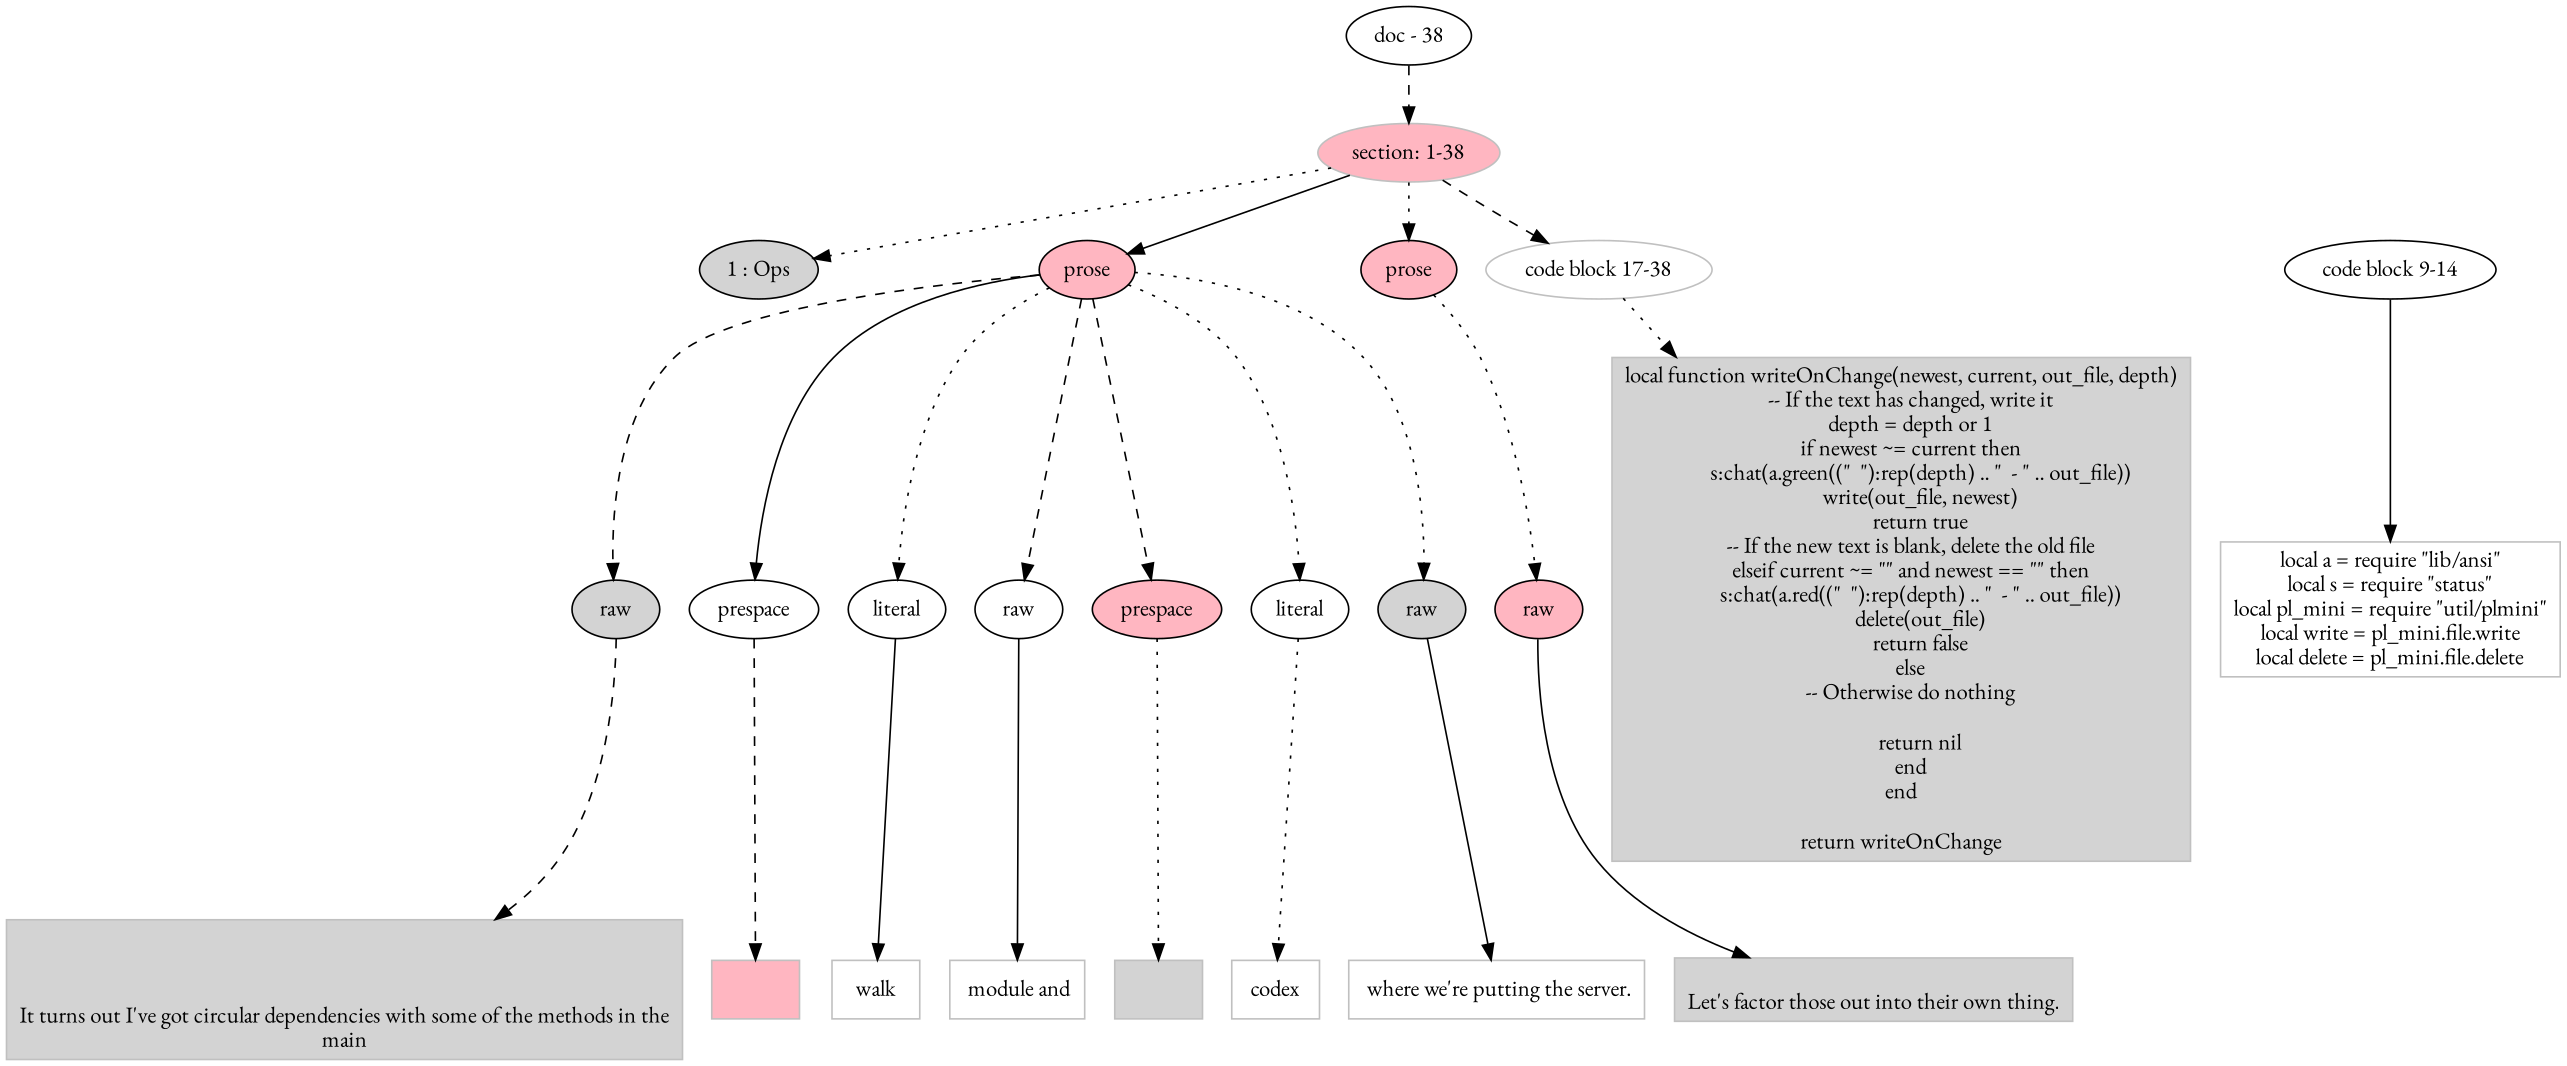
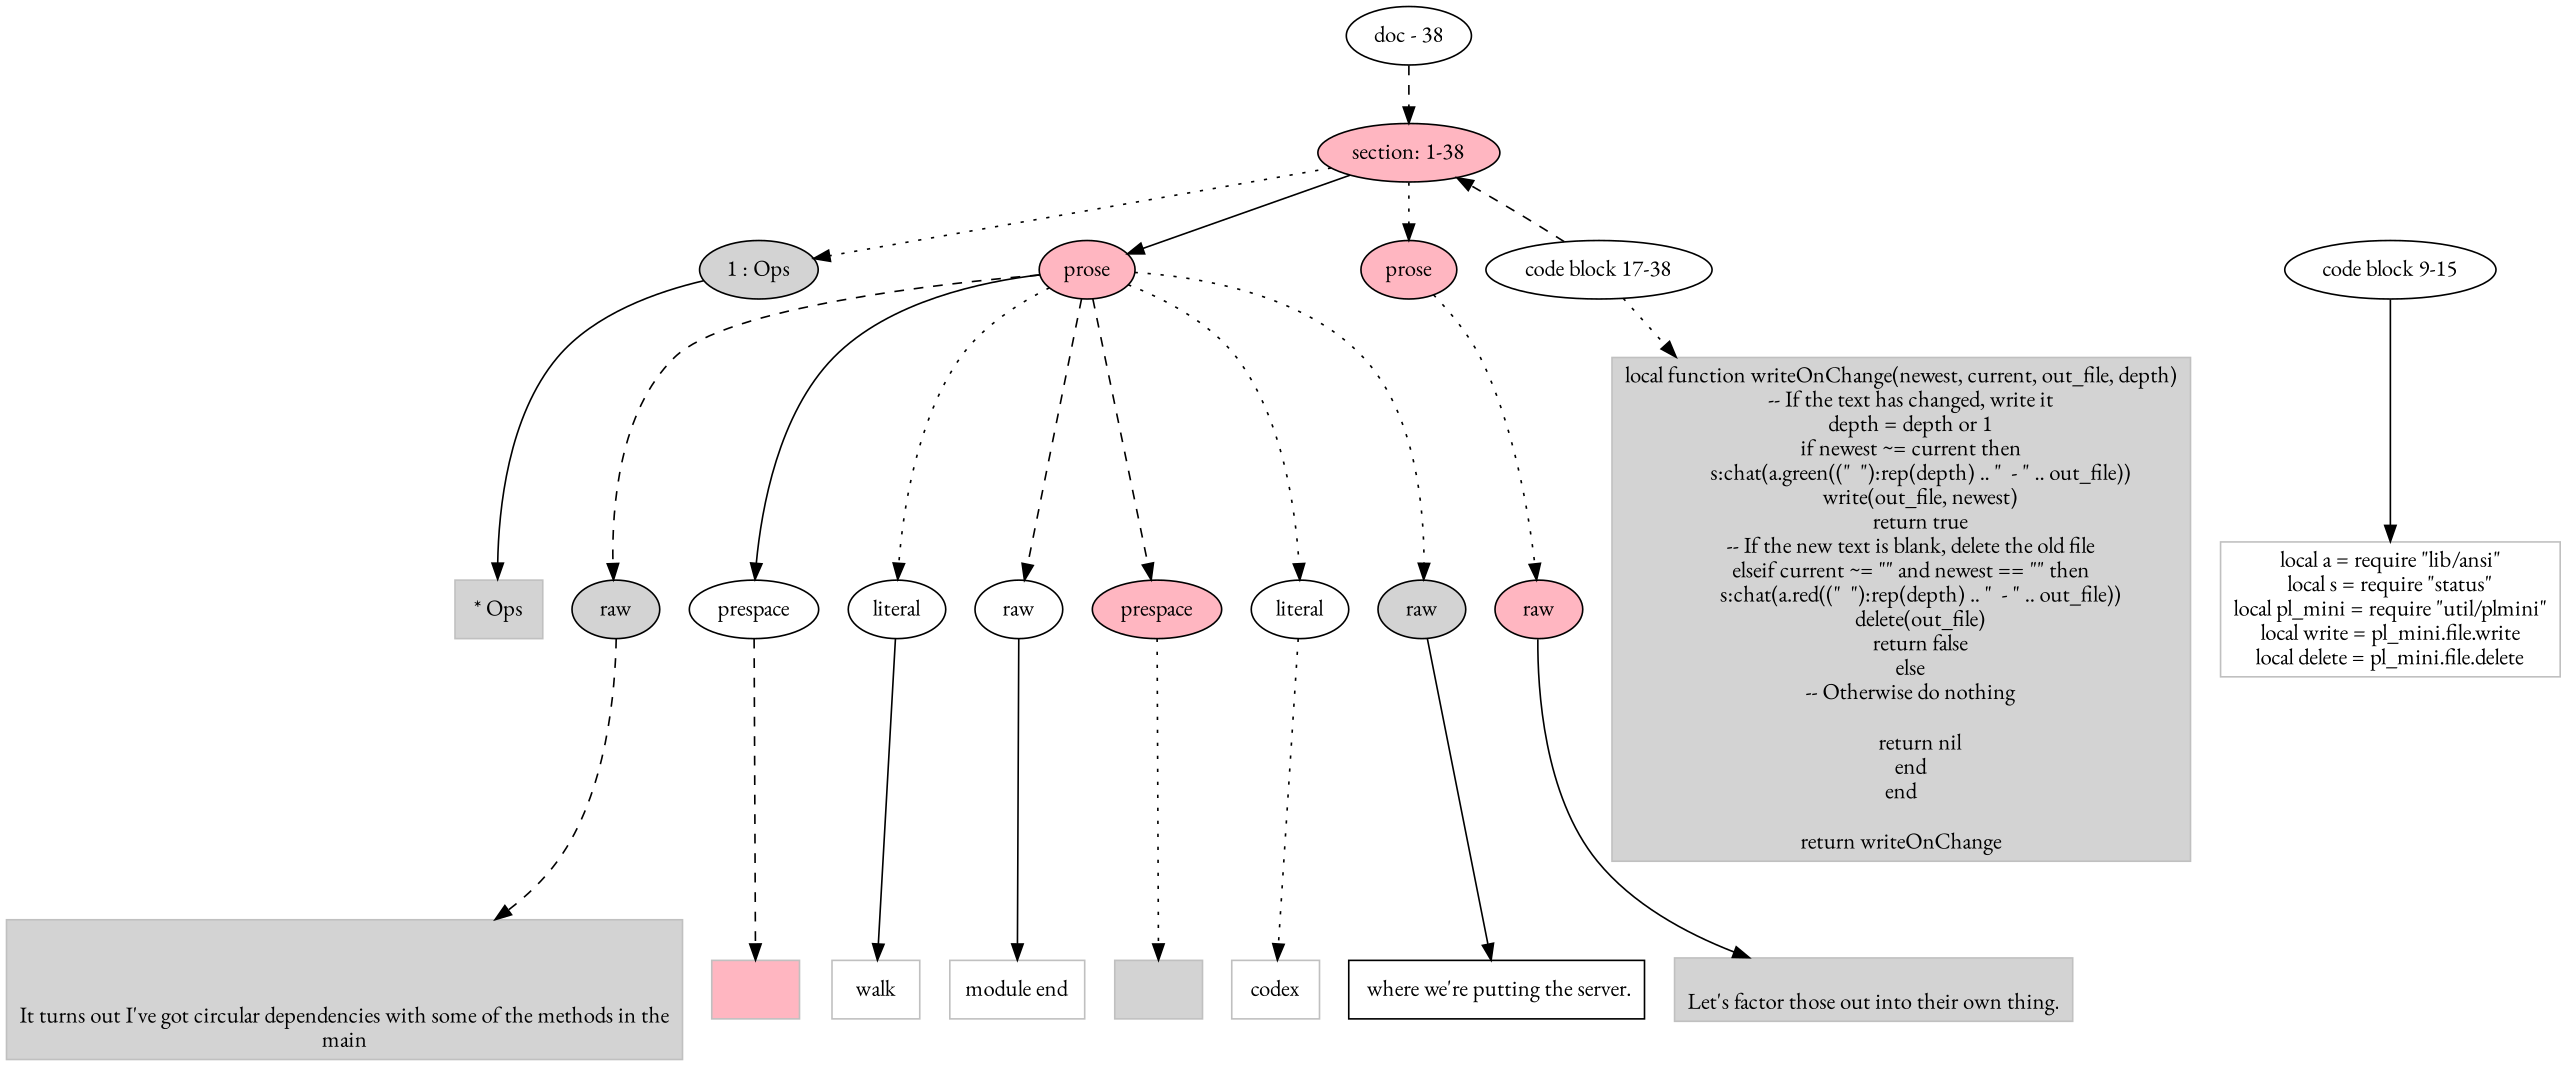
  digraph {
    fontname="EB Garamond"
    node [fillcolor=white fontname="EB Garamond" style=filled]
    edge [fontname="EB Garamond" style=dotted]
-   n1 [fillcolor=lightpink label="section: 1-38" color=Gray]
+   n1 [fillcolor=lightpink label="section: 1-38"]
    n2 [fillcolor=lightgrey label="1 : Ops"]
    n3 [fillcolor=lightpink label=prose]
    n4 [fillcolor=lightpink label=prose]
-   n5 [label="code block 9-14"]
-   n6 [label="code block 17-38" color=Gray]
+   n5 [label="code block 9-15"]
+   n6 [label="code block 17-38"]
    n7 [fillcolor=lightgrey label=raw]
    n8 [label=prespace]
    n9 [label=literal]
    n10 [label=raw]
    n11 [fillcolor=lightpink label=prespace]
    n12 [label=literal]
    n13 [fillcolor=lightgrey label=raw]
    n14 [fillcolor=lightpink label=raw]
+   n15 [color=Gray fillcolor=lightgrey label="* Ops" shape=rectangle]
    n16 [color=Gray label="local a = require \"lib/ansi\"\nlocal s = require \"status\"\nlocal pl_mini = require \"util/plmini\"\nlocal write = pl_mini.file.write\nlocal delete = pl_mini.file.delete" shape=rectangle]
    n17 [color=Gray fillcolor=lightgrey label="local function writeOnChange(newest, current, out_file, depth)\n    -- If the text has changed, write it\n    depth = depth or 1\n    if newest ~= current then\n        s:chat(a.green((\"  \"):rep(depth) .. \"  - \" .. out_file))\n        write(out_file, newest)\n        return true\n    -- If the new text is blank, delete the old file\n    elseif current ~= \"\" and newest == \"\" then\n        s:chat(a.red((\"  \"):rep(depth) .. \"  - \" .. out_file))\n        delete(out_file)\n        return false\n    else\n    -- Otherwise do nothing\n\n        return nil\n    end\nend\n\nreturn writeOnChange" shape=rectangle]
    n18 [color=Gray fillcolor=lightgrey label="\n\n\nIt turns out I've got circular dependencies with some of the methods in the\nmain" shape=rectangle]
    n19 [color=Gray fillcolor=lightpink label=" " shape=rectangle]
    n20 [color=Gray label=walk shape=rectangle]
-   n21 [color=Gray label=" module and" shape=rectangle]
+   n21 [color=Gray label="module end" shape=rectangle]
    n22 [color=Gray fillcolor=lightgrey label=" " shape=rectangle]
    n23 [color=Gray label=codex shape=rectangle]
-   n24 [color=Gray label=" where we're putting the server.\n" shape=rectangle]
+   n24 [color=black label=" where we're putting the server.\n" shape=rectangle]
    n25 [color=Gray fillcolor=lightgrey label="\nLet's factor those out into their own thing.\n" shape=rectangle]
    n26 [label="doc - 38"]
    subgraph sub_1 {
      rank=same
      n1
    }
    subgraph sub_2 {
      rank=same
      n2
      n3
      n4
      n5
      n6
    }
    subgraph sub_3 {
      rank=same
      n7
      n8
      n9
      n10
      n11
      n12
      n13
    }
    subgraph sub_4 {
      rank=same
      n14
    }
    n1 -> n2
    n1 -> n3 [style=solid]
    n1 -> n4
-   n1 -> n6 [style=dashed]
+   n6 -> n1 [style=dashed]
+   n2 -> n15 [style=solid]
    n3 -> n7 [style=dashed]
    n3 -> n8 [style=solid]
    n3 -> n9
    n3 -> n10 [style=dashed]
    n3 -> n11 [style=dashed]
    n3 -> n12
    n3 -> n13
    n4 -> n14
    n5 -> n16 [style=solid]
    n6 -> n17
    n7 -> n18 [style=dashed]
    n8 -> n19 [style=dashed]
    n9 -> n20 [style=solid]
    n10 -> n21 [style=solid]
    n11 -> n22
    n12 -> n23
    n13 -> n24 [style=solid]
    n14 -> n25 [style=solid]
    n26 -> n1 [style=dashed]
  }
